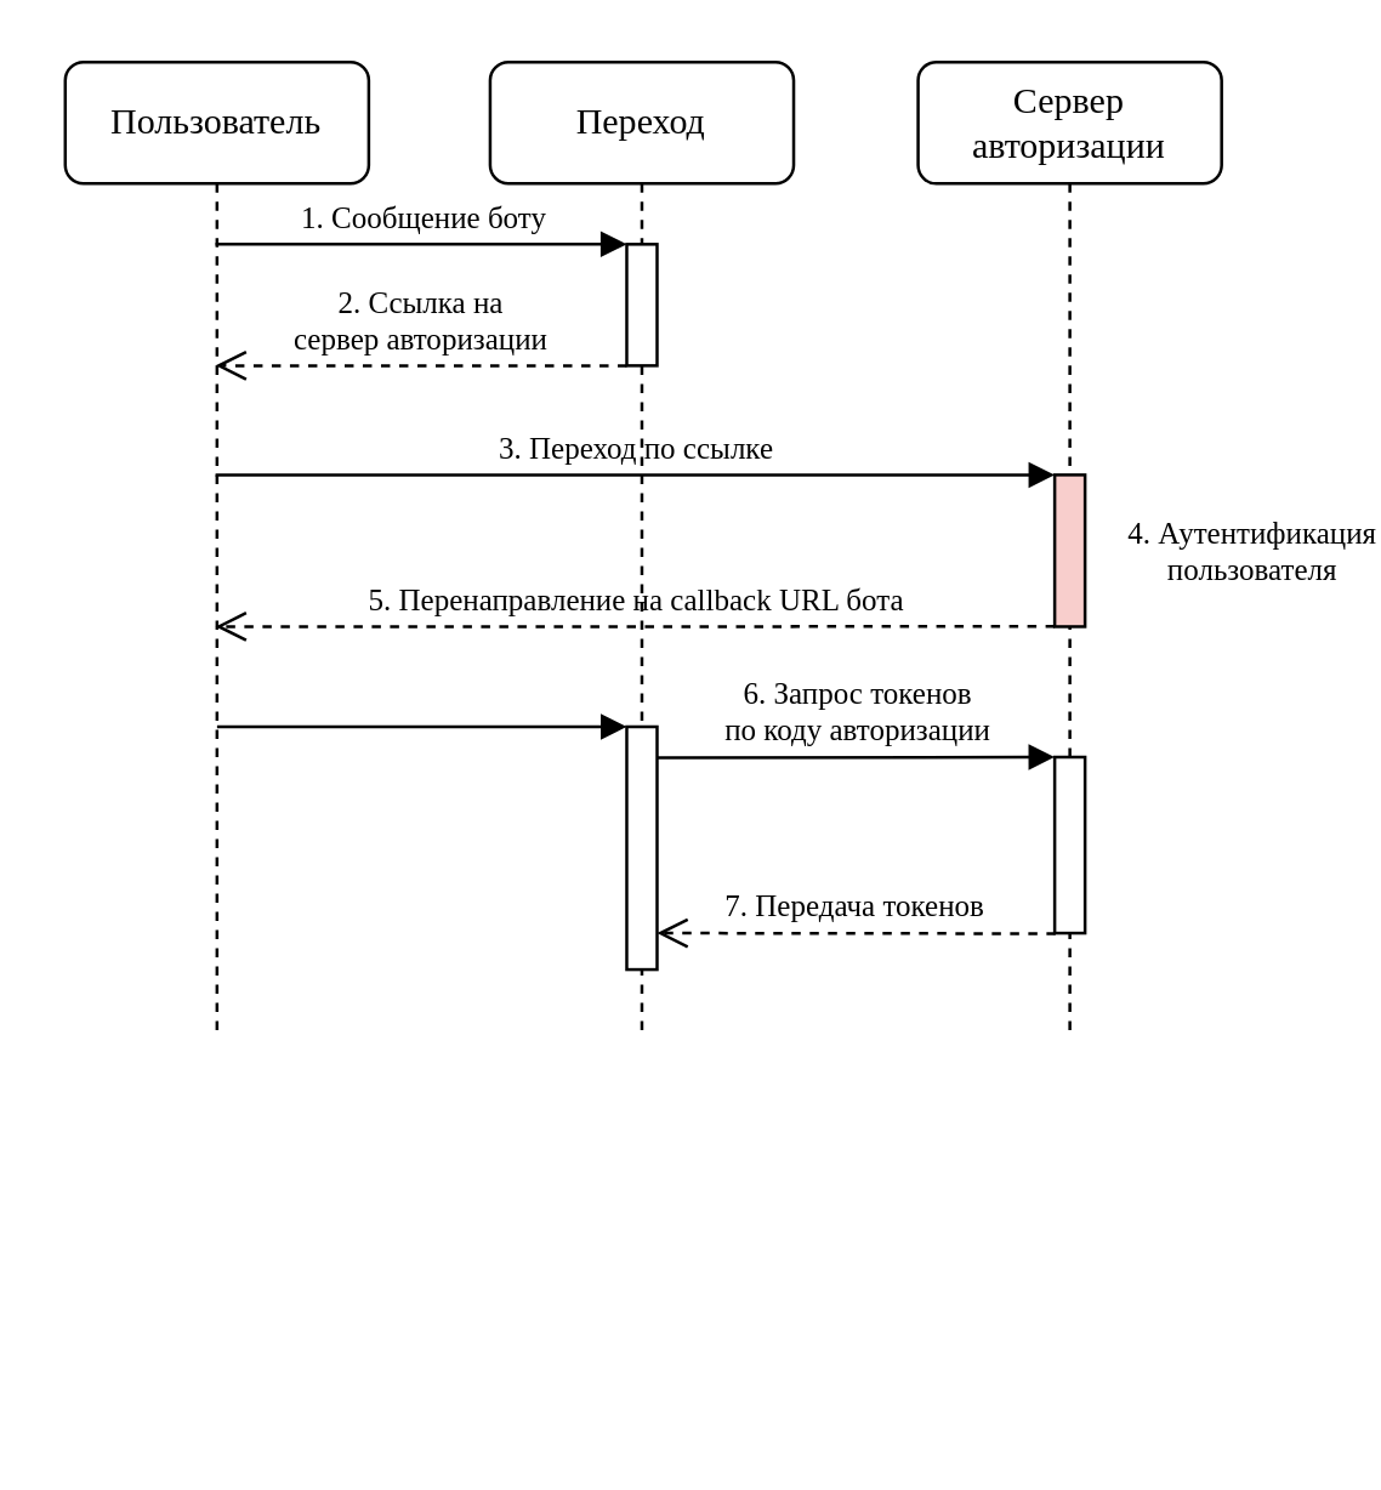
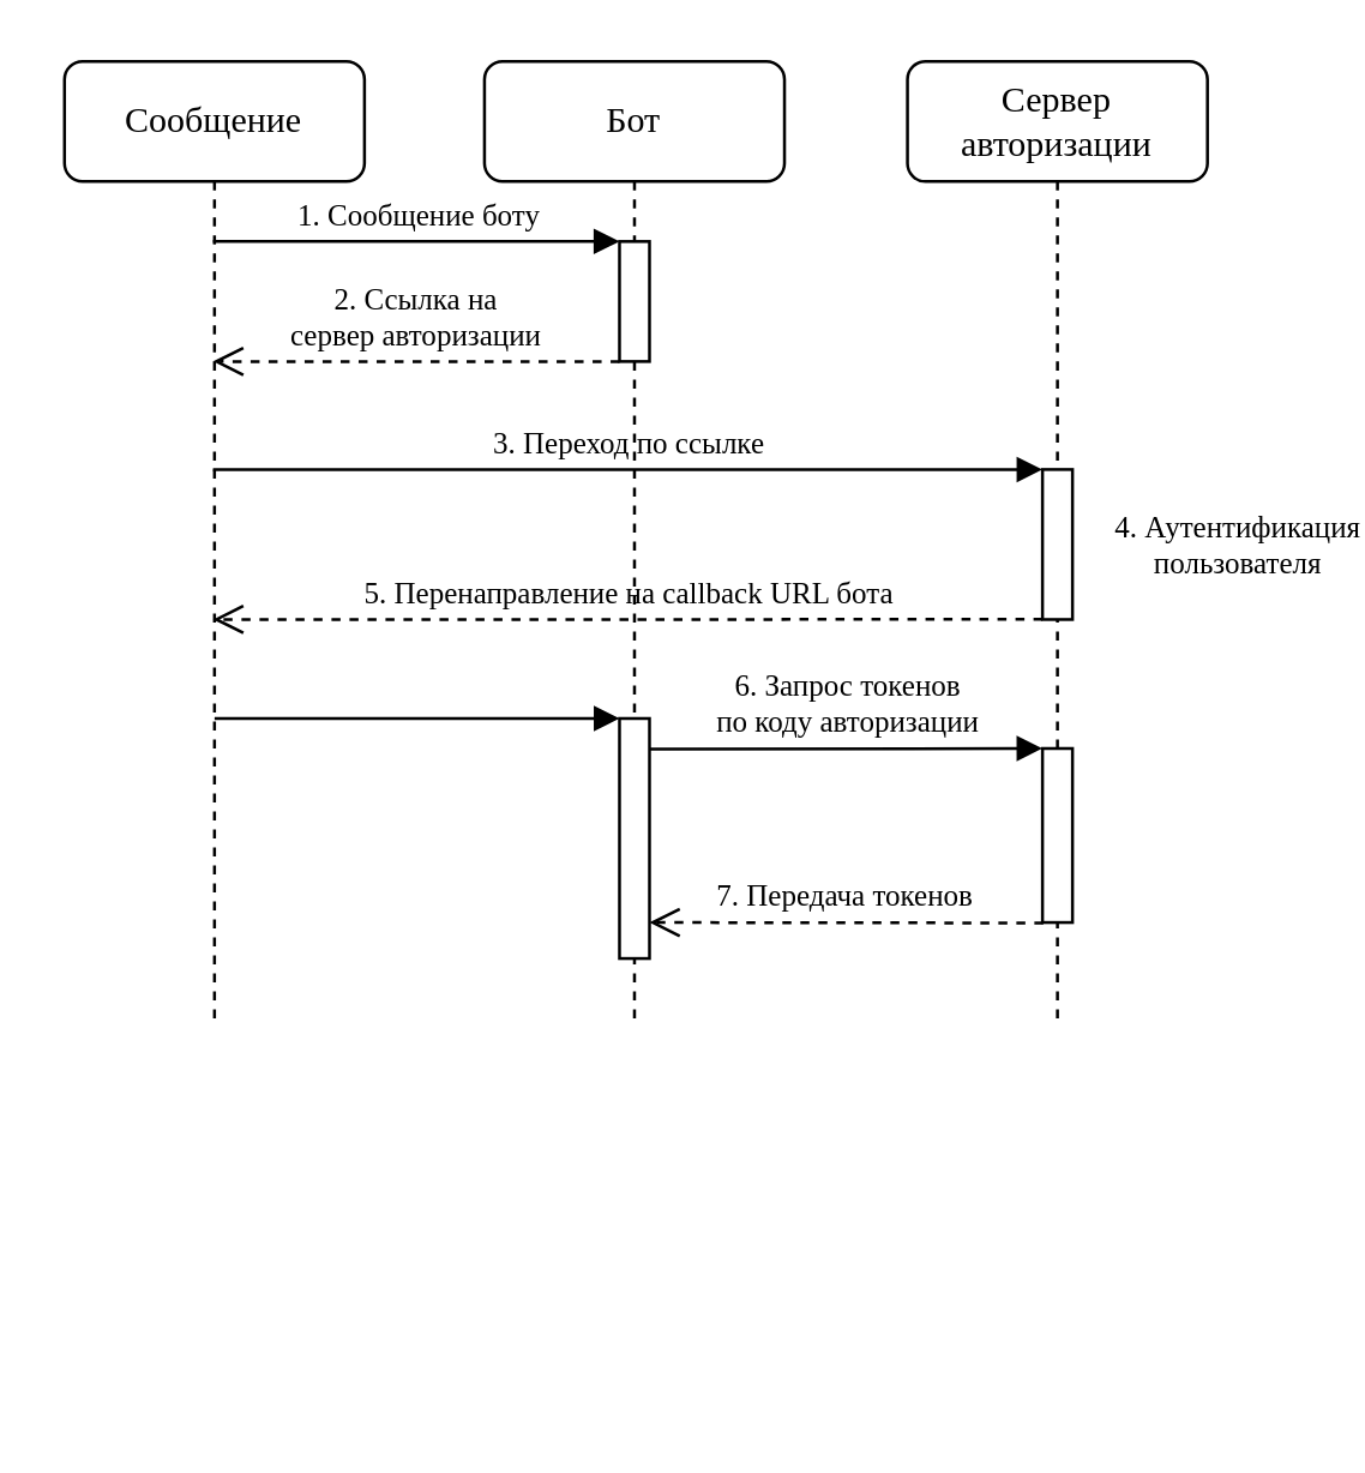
  <mxCell id="0" />
  <mxCell id="1" parent="0" />
- <mxCell id="2" value="Переход" style="shape=umlLifeline;perimeter=lifelinePerimeter;whiteSpace=wrap;html=1;container=1;collapsible=0;recursiveResize=0;outlineConnect=0;rounded=1;shadow=0;comic=0;labelBackgroundColor=none;strokeWidth=1;fontFamily=Verdana;fontSize=12;align=center;" parent="1" vertex="1"><mxGeometry x="161" y="20" width="100" height="320" as="geometry" /></mxCell>
+ <mxCell id="2" value="Бот" style="shape=umlLifeline;perimeter=lifelinePerimeter;whiteSpace=wrap;html=1;container=1;collapsible=0;recursiveResize=0;outlineConnect=0;rounded=1;shadow=0;comic=0;labelBackgroundColor=none;strokeWidth=1;fontFamily=Verdana;fontSize=12;align=center;" parent="1" vertex="1"><mxGeometry x="161" y="20" width="100" height="320" as="geometry" /></mxCell>
  <mxCell id="3" value="" style="html=1;points=[];perimeter=orthogonalPerimeter;rounded=0;shadow=0;comic=0;labelBackgroundColor=none;strokeWidth=1;fontFamily=Verdana;fontSize=10;align=center;" parent="2" vertex="1"><mxGeometry x="45" y="219" width="10" height="80" as="geometry" /></mxCell>
  <mxCell id="4" value="Сервер авторизации" style="shape=umlLifeline;perimeter=lifelinePerimeter;whiteSpace=wrap;html=1;container=1;collapsible=0;recursiveResize=0;outlineConnect=0;rounded=1;shadow=0;comic=0;labelBackgroundColor=none;strokeWidth=1;fontFamily=Verdana;fontSize=12;align=center;" parent="1" vertex="1"><mxGeometry x="302" y="20" width="100" height="320" as="geometry" /></mxCell>
  <mxCell id="5" value="" style="html=1;points=[];perimeter=orthogonalPerimeter;rounded=0;shadow=0;comic=0;labelBackgroundColor=none;strokeWidth=1;fontFamily=Verdana;fontSize=10;align=center;" parent="4" vertex="1"><mxGeometry x="45" y="229" width="10" height="58" as="geometry" /></mxCell>
- <mxCell id="6" value="&lt;div&gt;4. Аутентификация&lt;/div&gt;&lt;div&gt;пользователя&lt;/div&gt;" style="html=1;points=[];perimeter=orthogonalPerimeter;rounded=0;shadow=0;comic=0;labelBackgroundColor=none;strokeWidth=1;fontFamily=Verdana;fontSize=10;align=center;spacingTop=0;spacingLeft=120;fillColor=#f8cecc;" vertex="1" parent="4"><mxGeometry x="45" y="136" width="10" height="50" as="geometry" /></mxCell>
- <mxCell id="7" value="Пользователь" style="shape=umlLifeline;perimeter=lifelinePerimeter;whiteSpace=wrap;html=1;container=1;collapsible=0;recursiveResize=0;outlineConnect=0;rounded=1;shadow=0;comic=0;labelBackgroundColor=none;strokeWidth=1;fontFamily=Verdana;fontSize=12;align=center;" parent="1" vertex="1"><mxGeometry x="21" y="20" width="100" height="320" as="geometry" /></mxCell>
+ <mxCell id="6" value="&lt;div&gt;4. Аутентификация&lt;/div&gt;&lt;div&gt;пользователя&lt;/div&gt;" style="html=1;points=[];perimeter=orthogonalPerimeter;rounded=0;shadow=0;comic=0;labelBackgroundColor=none;strokeWidth=1;fontFamily=Verdana;fontSize=10;align=center;spacingTop=0;spacingLeft=120;" vertex="1" parent="4"><mxGeometry x="45" y="136" width="10" height="50" as="geometry" /></mxCell>
+ <mxCell id="7" value="Сообщение" style="shape=umlLifeline;perimeter=lifelinePerimeter;whiteSpace=wrap;html=1;container=1;collapsible=0;recursiveResize=0;outlineConnect=0;rounded=1;shadow=0;comic=0;labelBackgroundColor=none;strokeWidth=1;fontFamily=Verdana;fontSize=12;align=center;" parent="1" vertex="1"><mxGeometry x="21" y="20" width="100" height="320" as="geometry" /></mxCell>
  <mxCell id="8" value="5. Перенаправление на callback URL бота" style="html=1;verticalAlign=bottom;endArrow=open;dashed=1;endSize=8;labelBackgroundColor=none;fontFamily=Verdana;fontSize=10;edgeStyle=elbowEdgeStyle;elbow=vertical;exitX=0;exitY=0.999;exitDx=0;exitDy=0;exitPerimeter=0;" parent="1" source="6" edge="1"><mxGeometry relative="1" as="geometry"><mxPoint x="70.5" y="206" as="targetPoint" /><Array as="points"><mxPoint x="151" y="206" /><mxPoint x="81" y="266" /></Array><mxPoint x="371" y="206" as="sourcePoint" /></mxGeometry></mxCell>
  <mxCell id="9" value="1. Сообщение боту " style="html=1;verticalAlign=bottom;endArrow=block;labelBackgroundColor=none;fontFamily=Verdana;fontSize=10;edgeStyle=elbowEdgeStyle;elbow=vertical;entryX=-0.001;entryY=0.004;entryDx=0;entryDy=0;entryPerimeter=0;" parent="1" source="7" target="12" edge="1"><mxGeometry relative="1" as="geometry"><mxPoint x="76" y="179.983" as="sourcePoint" /><Array as="points"><mxPoint x="141" y="80" /></Array></mxGeometry></mxCell>
  <mxCell id="10" value="&lt;div&gt;6. Запрос токенов&lt;/div&gt;&lt;div&gt;по коду авторизации&lt;/div&gt;" style="html=1;verticalAlign=bottom;endArrow=block;labelBackgroundColor=none;fontFamily=Verdana;fontSize=10;edgeStyle=elbowEdgeStyle;elbow=vertical;exitX=0.997;exitY=0.127;exitDx=0;exitDy=0;exitPerimeter=0;entryX=-0.002;entryY=0.004;entryDx=0;entryDy=0;entryPerimeter=0;" parent="1" source="3" target="5" edge="1"><mxGeometry relative="1" as="geometry"><mxPoint x="291" y="279" as="sourcePoint" /><mxPoint x="371" y="289" as="targetPoint" /></mxGeometry></mxCell>
  <mxCell id="11" value="7. Передача токенов" style="html=1;verticalAlign=bottom;endArrow=open;dashed=1;endSize=8;labelBackgroundColor=none;fontFamily=Verdana;fontSize=10;edgeStyle=elbowEdgeStyle;elbow=vertical;exitX=0.03;exitY=1.003;exitDx=0;exitDy=0;exitPerimeter=0;entryX=0.997;entryY=0.85;entryDx=0;entryDy=0;entryPerimeter=0;" edge="1" parent="1" source="5" target="3"><mxGeometry relative="1" as="geometry"><mxPoint x="216" y="307" as="targetPoint" /><Array as="points"><mxPoint x="281" y="307" /><mxPoint x="171" y="469" /></Array><mxPoint x="366" y="347" as="sourcePoint" /></mxGeometry></mxCell>
  <mxCell id="12" value="" style="html=1;points=[];perimeter=orthogonalPerimeter;rounded=0;shadow=0;comic=0;labelBackgroundColor=none;strokeWidth=1;fontFamily=Verdana;fontSize=10;align=center;" vertex="1" parent="1"><mxGeometry x="206" y="80" width="10" height="40" as="geometry" /></mxCell>
  <mxCell id="13" value="&lt;div&gt;2. Ссылка на&lt;/div&gt;&lt;div&gt;сервер авторизации &lt;/div&gt;" style="html=1;verticalAlign=bottom;endArrow=open;dashed=1;endSize=8;labelBackgroundColor=none;fontFamily=Verdana;fontSize=10;edgeStyle=elbowEdgeStyle;elbow=vertical;exitX=0.003;exitY=1.001;exitDx=0;exitDy=0;exitPerimeter=0;" edge="1" parent="1" source="12" target="7"><mxGeometry relative="1" as="geometry"><mxPoint x="66.05" y="120.24" as="targetPoint" /><Array as="points"><mxPoint x="141" y="120" /><mxPoint x="20.7" y="282" /></Array><mxPoint x="216" y="122.18" as="sourcePoint" /></mxGeometry></mxCell>
  <mxCell id="14" value="3. Переход по ссылке" style="html=1;verticalAlign=bottom;endArrow=block;labelBackgroundColor=none;fontFamily=Verdana;fontSize=10;edgeStyle=elbowEdgeStyle;elbow=vertical;entryX=0;entryY=0.001;entryDx=0;entryDy=0;entryPerimeter=0;" edge="1" parent="1" target="6"><mxGeometry relative="1" as="geometry"><mxPoint x="70.5" y="156" as="sourcePoint" /><mxPoint x="301" y="156" as="targetPoint" /><Array as="points"><mxPoint x="146.5" y="156" /></Array></mxGeometry></mxCell>
  <mxCell id="15" value="" style="html=1;verticalAlign=bottom;endArrow=block;labelBackgroundColor=none;fontFamily=Verdana;fontSize=10;edgeStyle=elbowEdgeStyle;elbow=vertical;entryX=0.004;entryY=-0.001;entryDx=0;entryDy=0;entryPerimeter=0;" edge="1" parent="1" target="3"><mxGeometry relative="1" as="geometry"><mxPoint x="71.024" y="239" as="sourcePoint" /><mxPoint x="380.5" y="177" as="targetPoint" /><Array as="points"><mxPoint x="141" y="239" /><mxPoint x="191" y="237" /><mxPoint x="156.5" y="177" /></Array></mxGeometry></mxCell>
